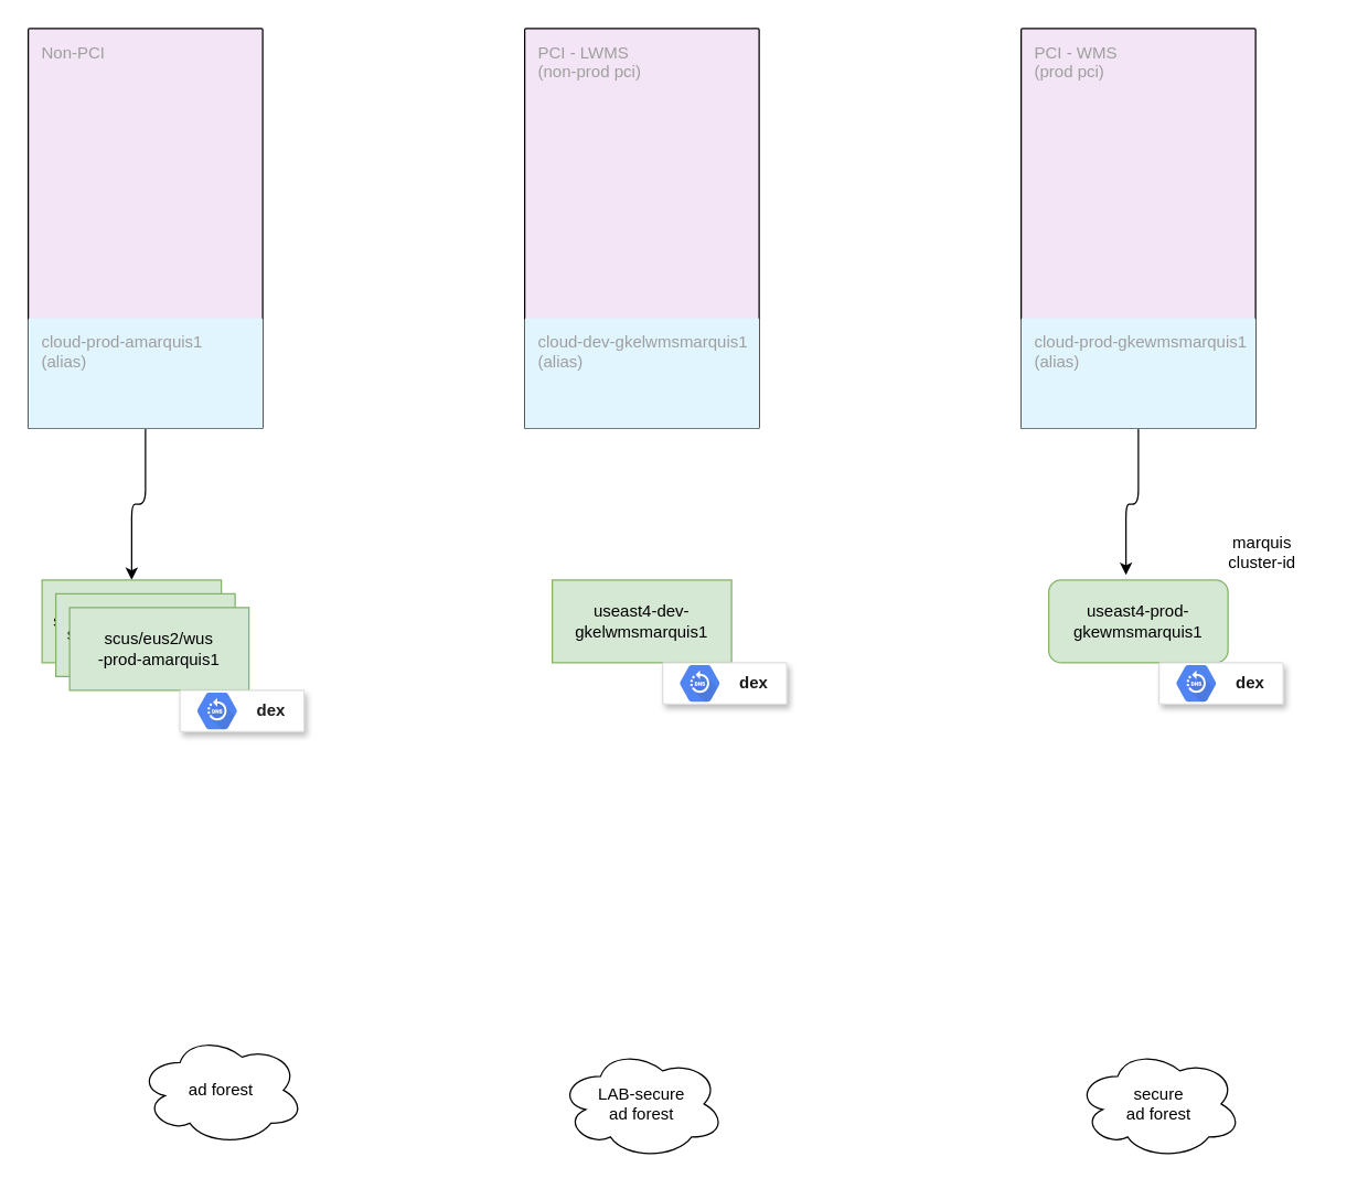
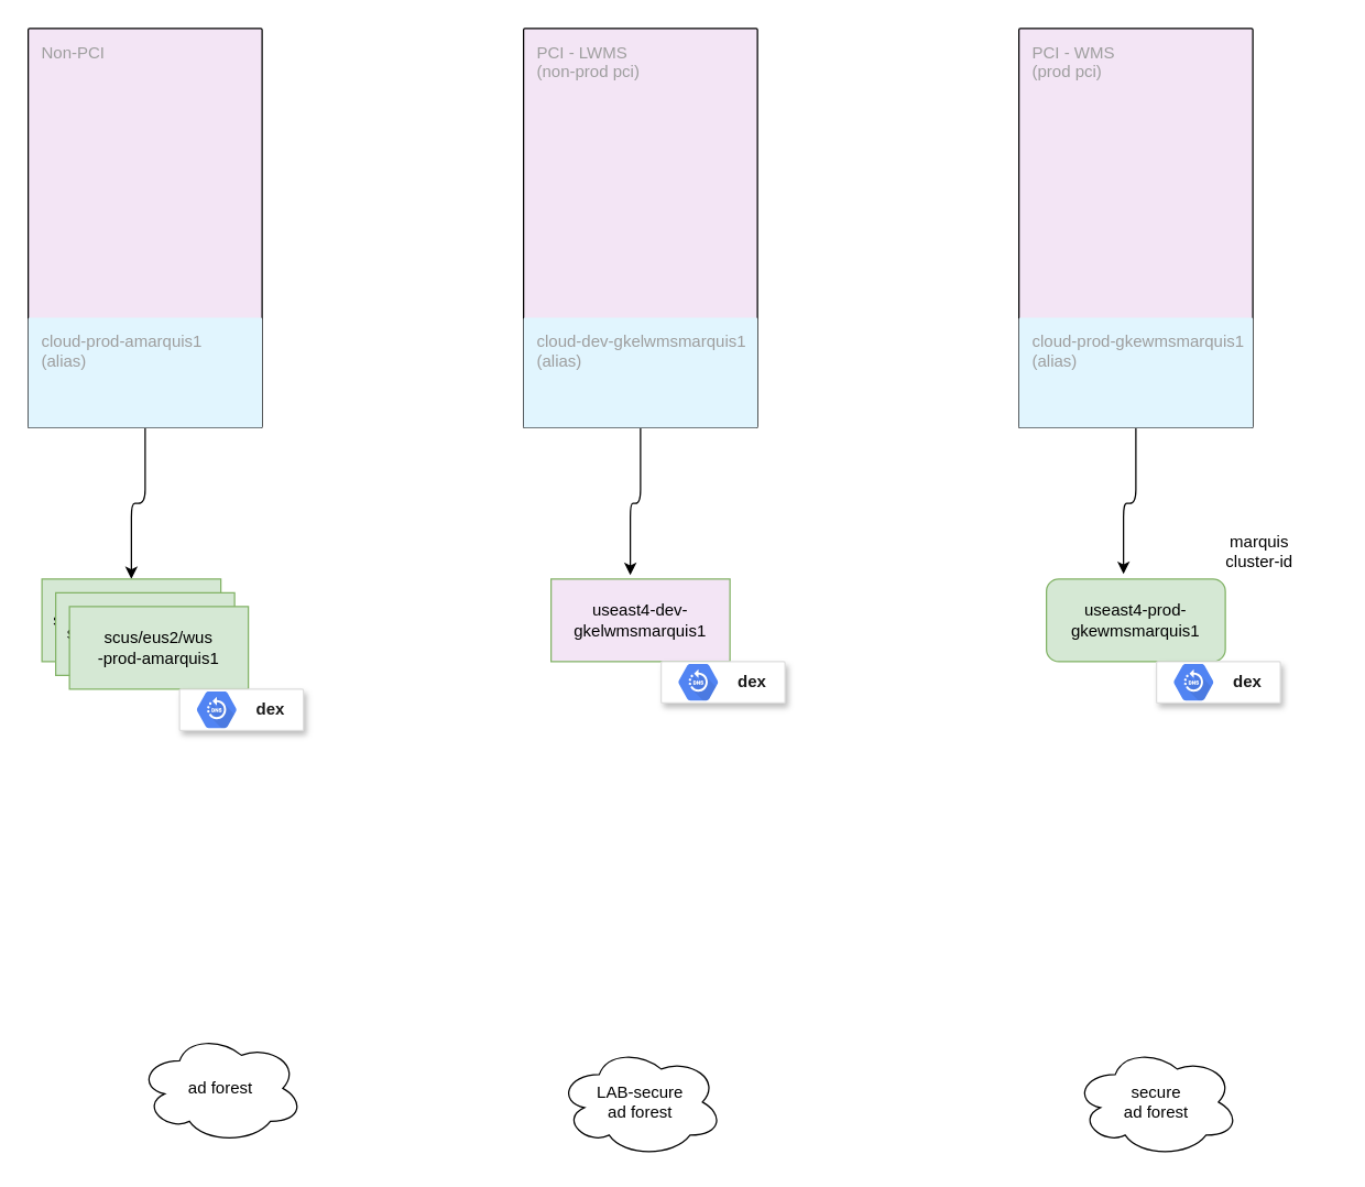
  <mxCell id="0" />
  <mxCell id="1" parent="0" />
  <mxCell id="2" value="Non-PCI" style="sketch=0;points=[[0,0,0],[0.25,0,0],[0.5,0,0],[0.75,0,0],[1,0,0],[1,0.25,0],[1,0.5,0],[1,0.75,0],[1,1,0],[0.75,1,0],[0.5,1,0],[0.25,1,0],[0,1,0],[0,0.75,0],[0,0.5,0],[0,0.25,0]];rounded=1;absoluteArcSize=1;arcSize=2;html=1;strokeColor=default;gradientColor=none;shadow=0;dashed=0;fontSize=12;fontColor=#9E9E9E;align=left;verticalAlign=top;spacing=10;spacingTop=-4;fillColor=#F3E5F5;" parent="1" vertex="1"><mxGeometry x="20" y="20" width="170" height="290" as="geometry" /></mxCell>
  <mxCell id="3" value="PCI - LWMS&lt;br&gt;(non-prod pci)" style="sketch=0;points=[[0,0,0],[0.25,0,0],[0.5,0,0],[0.75,0,0],[1,0,0],[1,0.25,0],[1,0.5,0],[1,0.75,0],[1,1,0],[0.75,1,0],[0.5,1,0],[0.25,1,0],[0,1,0],[0,0.75,0],[0,0.5,0],[0,0.25,0]];rounded=1;absoluteArcSize=1;arcSize=2;html=1;strokeColor=default;gradientColor=none;shadow=0;dashed=0;fontSize=12;fontColor=#9E9E9E;align=left;verticalAlign=top;spacing=10;spacingTop=-4;fillColor=#F3E5F5;" parent="1" vertex="1"><mxGeometry x="380" y="20" width="170" height="290" as="geometry" /></mxCell>
  <mxCell id="4" value="PCI - WMS&lt;br&gt;(prod pci)" style="sketch=0;points=[[0,0,0],[0.25,0,0],[0.5,0,0],[0.75,0,0],[1,0,0],[1,0.25,0],[1,0.5,0],[1,0.75,0],[1,1,0],[0.75,1,0],[0.5,1,0],[0.25,1,0],[0,1,0],[0,0.75,0],[0,0.5,0],[0,0.25,0]];rounded=1;absoluteArcSize=1;arcSize=2;html=1;strokeColor=default;gradientColor=none;shadow=0;dashed=0;fontSize=12;fontColor=#9E9E9E;align=left;verticalAlign=top;spacing=10;spacingTop=-4;fillColor=#F3E5F5;" parent="1" vertex="1"><mxGeometry x="740" y="20" width="170" height="290" as="geometry" /></mxCell>
  <mxCell id="5" style="edgeStyle=orthogonalEdgeStyle;rounded=1;orthogonalLoop=1;jettySize=auto;html=1;entryX=0.5;entryY=0;entryDx=0;entryDy=0;" parent="1" source="6" target="12" edge="1"><mxGeometry relative="1" as="geometry" /></mxCell>
  <mxCell id="6" value="cloud-prod-amarquis1&lt;br&gt;(alias)" style="sketch=0;points=[[0,0,0],[0.25,0,0],[0.5,0,0],[0.75,0,0],[1,0,0],[1,0.25,0],[1,0.5,0],[1,0.75,0],[1,1,0],[0.75,1,0],[0.5,1,0],[0.25,1,0],[0,1,0],[0,0.75,0],[0,0.5,0],[0,0.25,0]];rounded=1;absoluteArcSize=1;arcSize=2;html=1;strokeColor=none;gradientColor=none;shadow=0;dashed=0;fontSize=12;fontColor=#9E9E9E;align=left;verticalAlign=top;spacing=10;spacingTop=-4;fillColor=#E1F5FE;" parent="1" vertex="1"><mxGeometry x="20" y="230" width="170" height="80" as="geometry" /></mxCell>
+ <mxCell id="7" style="edgeStyle=orthogonalEdgeStyle;rounded=1;orthogonalLoop=1;jettySize=auto;html=1;entryX=0.443;entryY=-0.047;entryDx=0;entryDy=0;entryPerimeter=0;" parent="1" source="8" target="15" edge="1"><mxGeometry relative="1" as="geometry" /></mxCell>
  <mxCell id="8" value="cloud-dev-gkelwmsmarquis1&lt;br&gt;(alias)" style="sketch=0;points=[[0,0,0],[0.25,0,0],[0.5,0,0],[0.75,0,0],[1,0,0],[1,0.25,0],[1,0.5,0],[1,0.75,0],[1,1,0],[0.75,1,0],[0.5,1,0],[0.25,1,0],[0,1,0],[0,0.75,0],[0,0.5,0],[0,0.25,0]];rounded=1;absoluteArcSize=1;arcSize=2;html=1;strokeColor=none;gradientColor=none;shadow=0;dashed=0;fontSize=12;fontColor=#9E9E9E;align=left;verticalAlign=top;spacing=10;spacingTop=-4;fillColor=#E1F5FE;" parent="1" vertex="1"><mxGeometry x="380" y="230" width="170" height="80" as="geometry" /></mxCell>
  <mxCell id="9" style="edgeStyle=orthogonalEdgeStyle;rounded=1;orthogonalLoop=1;jettySize=auto;html=1;entryX=0.431;entryY=-0.06;entryDx=0;entryDy=0;entryPerimeter=0;" parent="1" source="10" target="16" edge="1"><mxGeometry relative="1" as="geometry" /></mxCell>
  <mxCell id="10" value="cloud-prod-gkewmsmarquis1&lt;br&gt;(alias)" style="sketch=0;points=[[0,0,0],[0.25,0,0],[0.5,0,0],[0.75,0,0],[1,0,0],[1,0.25,0],[1,0.5,0],[1,0.75,0],[1,1,0],[0.75,1,0],[0.5,1,0],[0.25,1,0],[0,1,0],[0,0.75,0],[0,0.5,0],[0,0.25,0]];rounded=1;absoluteArcSize=1;arcSize=2;html=1;strokeColor=none;gradientColor=none;shadow=0;dashed=0;fontSize=12;fontColor=#9E9E9E;align=left;verticalAlign=top;spacing=10;spacingTop=-4;fillColor=#E1F5FE;" parent="1" vertex="1"><mxGeometry x="740" y="230" width="170" height="80" as="geometry" /></mxCell>
  <mxCell id="11" value="" style="group" parent="1" vertex="1" connectable="0"><mxGeometry x="30" y="420" width="150" height="80" as="geometry" /></mxCell>
  <mxCell id="12" value="scus-prod-amarquis1" style="rounded=0;whiteSpace=wrap;html=1;fillColor=#d5e8d4;strokeColor=#82b366;" parent="11" vertex="1"><mxGeometry width="130" height="60" as="geometry" /></mxCell>
  <mxCell id="13" value="scus-prod-amarquis1" style="rounded=0;whiteSpace=wrap;html=1;fillColor=#d5e8d4;strokeColor=#82b366;" parent="11" vertex="1"><mxGeometry x="10" y="10" width="130" height="60" as="geometry" /></mxCell>
  <mxCell id="14" value="scus/eus2/wus&lt;br&gt;-prod-amarquis1" style="rounded=0;whiteSpace=wrap;html=1;fillColor=#d5e8d4;strokeColor=#82b366;" parent="11" vertex="1"><mxGeometry x="20" y="20" width="130" height="60" as="geometry" /></mxCell>
- <mxCell id="15" value="useast4-dev-gkelwmsmarquis1" style="rounded=0;whiteSpace=wrap;html=1;fillColor=#d5e8d4;strokeColor=#82b366;" parent="1" vertex="1"><mxGeometry x="400" y="420" width="130" height="60" as="geometry" /></mxCell>
+ <mxCell id="15" value="useast4-dev-gkelwmsmarquis1" style="rounded=0;whiteSpace=wrap;html=1;fillColor=#f3e5f5;strokeColor=#82b366;" parent="1" vertex="1"><mxGeometry x="400" y="420" width="130" height="60" as="geometry" /></mxCell>
  <mxCell id="16" value="useast4-prod-gkewmsmarquis1" style="whiteSpace=wrap;html=1;fillColor=#d5e8d4;strokeColor=#82b366;rounded=1;" parent="1" vertex="1"><mxGeometry x="760" y="420" width="130" height="60" as="geometry" /></mxCell>
  <mxCell id="17" value="marquis&lt;br&gt;cluster-id" style="text;html=1;strokeColor=none;fillColor=none;align=center;verticalAlign=middle;whiteSpace=wrap;rounded=0;" parent="1" vertex="1"><mxGeometry x="860" y="390" width="110" height="20" as="geometry" /></mxCell>
  <mxCell id="18" value="LAB-secure&lt;br&gt;ad forest" style="ellipse;shape=cloud;whiteSpace=wrap;html=1;" parent="1" vertex="1"><mxGeometry x="405" y="760" width="120" height="80" as="geometry" /></mxCell>
  <mxCell id="19" value="secure&lt;br&gt;ad forest" style="ellipse;shape=cloud;whiteSpace=wrap;html=1;" parent="1" vertex="1"><mxGeometry x="780" y="760" width="120" height="80" as="geometry" /></mxCell>
  <mxCell id="20" value="ad forest" style="ellipse;shape=cloud;whiteSpace=wrap;html=1;" parent="1" vertex="1"><mxGeometry x="100" y="750" width="120" height="80" as="geometry" /></mxCell>
  <mxCell id="21" value="" style="strokeColor=#dddddd;shadow=1;strokeWidth=1;rounded=1;absoluteArcSize=1;arcSize=2;" vertex="1" parent="1"><mxGeometry x="840" y="480" width="90" height="30" as="geometry" /></mxCell>
  <mxCell id="22" value="&lt;b&gt;&lt;font color=&quot;#1a1a1a&quot;&gt;dex&lt;/font&gt;&lt;/b&gt;" style="sketch=0;dashed=0;connectable=0;html=1;fillColor=#5184F3;strokeColor=none;shape=mxgraph.gcp2.hexIcon;prIcon=cloud_dns;part=1;labelPosition=right;verticalLabelPosition=middle;align=left;verticalAlign=middle;spacingLeft=5;fontColor=#999999;fontSize=12;" vertex="1" parent="21"><mxGeometry y="0.5" width="44" height="39" relative="1" as="geometry"><mxPoint x="5" y="-19.5" as="offset" /></mxGeometry></mxCell>
  <mxCell id="23" value="" style="strokeColor=#dddddd;shadow=1;strokeWidth=1;rounded=1;absoluteArcSize=1;arcSize=2;" vertex="1" parent="1"><mxGeometry x="480" y="480" width="90" height="30" as="geometry" /></mxCell>
  <mxCell id="24" value="&lt;b&gt;&lt;font color=&quot;#1a1a1a&quot;&gt;dex&lt;/font&gt;&lt;/b&gt;" style="sketch=0;dashed=0;connectable=0;html=1;fillColor=#5184F3;strokeColor=none;shape=mxgraph.gcp2.hexIcon;prIcon=cloud_dns;part=1;labelPosition=right;verticalLabelPosition=middle;align=left;verticalAlign=middle;spacingLeft=5;fontColor=#999999;fontSize=12;" vertex="1" parent="23"><mxGeometry y="0.5" width="44" height="39" relative="1" as="geometry"><mxPoint x="5" y="-19.5" as="offset" /></mxGeometry></mxCell>
  <mxCell id="25" value="" style="strokeColor=#dddddd;shadow=1;strokeWidth=1;rounded=1;absoluteArcSize=1;arcSize=2;" vertex="1" parent="1"><mxGeometry x="130" y="500" width="90" height="30" as="geometry" /></mxCell>
  <mxCell id="26" value="&lt;b&gt;&lt;font color=&quot;#1a1a1a&quot;&gt;dex&lt;/font&gt;&lt;/b&gt;" style="sketch=0;dashed=0;connectable=0;html=1;fillColor=#5184F3;strokeColor=none;shape=mxgraph.gcp2.hexIcon;prIcon=cloud_dns;part=1;labelPosition=right;verticalLabelPosition=middle;align=left;verticalAlign=middle;spacingLeft=5;fontColor=#999999;fontSize=12;" vertex="1" parent="25"><mxGeometry y="0.5" width="44" height="39" relative="1" as="geometry"><mxPoint x="5" y="-19.5" as="offset" /></mxGeometry></mxCell>
